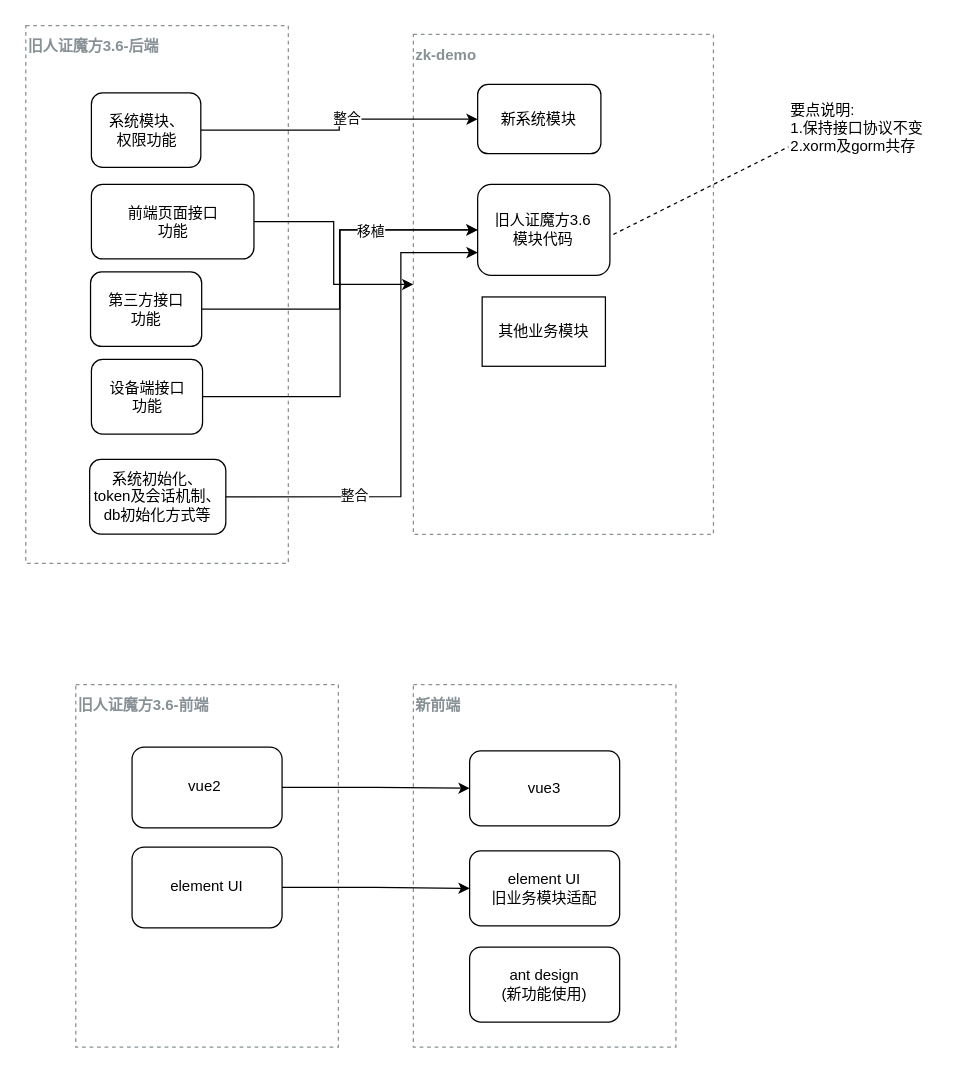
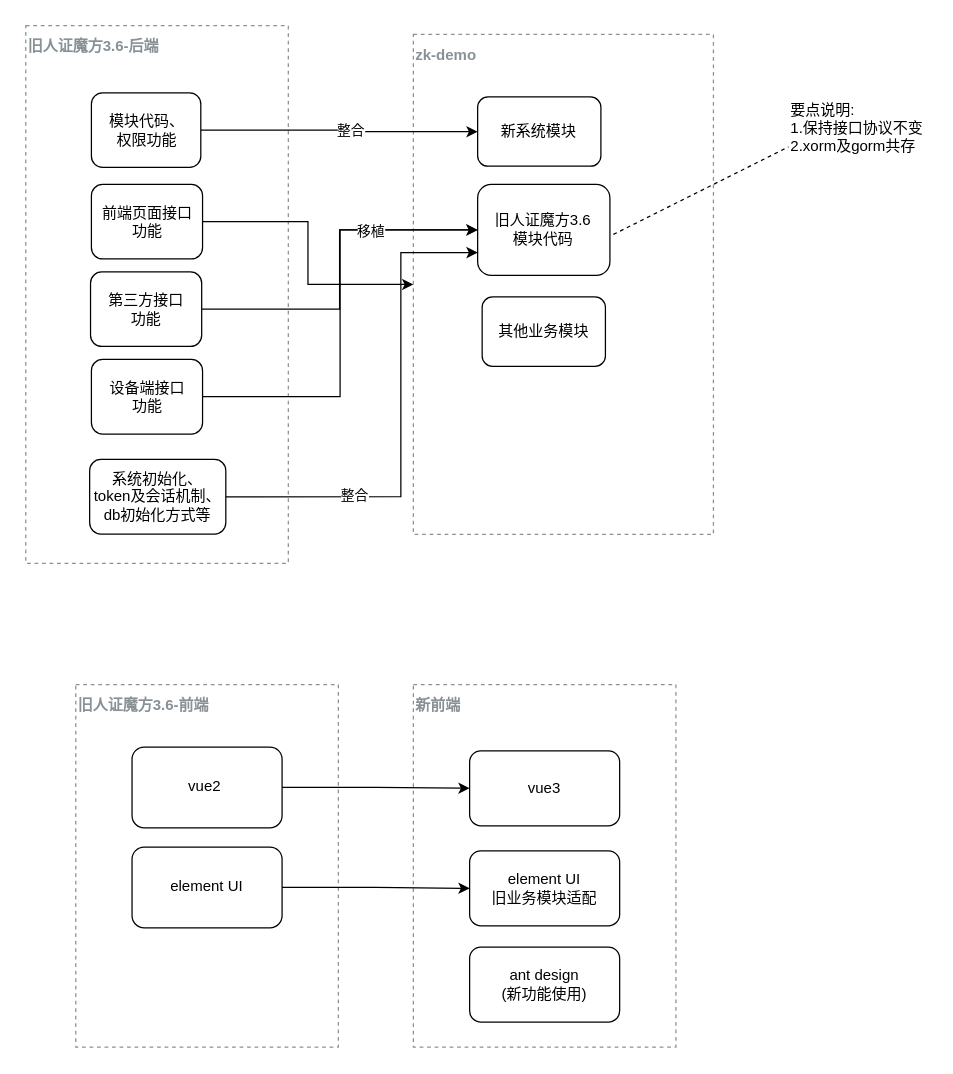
  <mxCell id="0" />
  <mxCell id="1" parent="0" />
  <mxCell id="2" value="" style="group;labelBorderColor=#000000;" vertex="1" connectable="0" parent="1"><mxGeometry x="330" y="27" width="240" height="400" as="geometry" /></mxCell>
  <mxCell id="3" value="zk-demo" style="outlineConnect=0;gradientColor=none;html=1;whiteSpace=wrap;fontSize=12;fontStyle=1;strokeColor=#879196;fillColor=none;verticalAlign=top;align=left;fontColor=#879196;dashed=1;spacingTop=3;labelBorderColor=none;" vertex="1" parent="2"><mxGeometry width="240" height="400" as="geometry" /></mxCell>
  <mxCell id="4" value="旧人证魔方3.6&lt;br&gt;模块代码" style="rounded=1;whiteSpace=wrap;html=1;" vertex="1" parent="2"><mxGeometry x="51.42" y="120" width="105.79" height="72.73" as="geometry" /></mxCell>
- <mxCell id="5" value="新系统模块" style="rounded=1;whiteSpace=wrap;html=1;" vertex="1" parent="2"><mxGeometry x="51.42" y="40" width="98.58" height="55.46" as="geometry" /></mxCell>
+ <mxCell id="5" value="新系统模块" style="rounded=1;whiteSpace=wrap;html=1;" vertex="1" parent="2"><mxGeometry x="51.42" y="50" width="98.58" height="55.46" as="geometry" /></mxCell>
  <mxCell id="6" value="" style="endArrow=none;dashed=1;html=1;rounded=0;entryX=0;entryY=1;entryDx=0;entryDy=0;" edge="1" parent="2" target="21"><mxGeometry width="50" height="50" relative="1" as="geometry"><mxPoint x="160" y="160" as="sourcePoint" /><mxPoint x="300" y="100" as="targetPoint" /></mxGeometry></mxCell>
- <mxCell id="7" value="其他业务模块" style="whiteSpace=wrap;html=1;rounded=0;" vertex="1" parent="2"><mxGeometry x="55.03" y="210" width="98.58" height="55.46" as="geometry" /></mxCell>
+ <mxCell id="7" value="其他业务模块" style="rounded=1;whiteSpace=wrap;html=1;" vertex="1" parent="2"><mxGeometry x="55.03" y="210" width="98.58" height="55.46" as="geometry" /></mxCell>
  <mxCell id="8" value="" style="group;align=left;fontStyle=1;labelBorderColor=default;" vertex="1" connectable="0" parent="1"><mxGeometry x="20" y="20" width="210" height="430" as="geometry" /></mxCell>
  <mxCell id="9" value="旧人证魔方3.6-后端" style="outlineConnect=0;gradientColor=none;html=1;whiteSpace=wrap;fontSize=12;fontStyle=1;strokeColor=#879196;fillColor=none;verticalAlign=top;align=left;fontColor=#879196;dashed=1;spacingTop=3;labelBorderColor=none;" vertex="1" parent="8"><mxGeometry width="210" height="430" as="geometry" /></mxCell>
- <mxCell id="10" value="系统模块、&lt;br&gt;权限功能" style="rounded=1;whiteSpace=wrap;html=1;" vertex="1" parent="8"><mxGeometry x="52.5" y="53.75" width="87.5" height="59.619" as="geometry" /></mxCell>
+ <mxCell id="10" value="模块代码、&lt;br&gt;权限功能" style="rounded=1;whiteSpace=wrap;html=1;" vertex="1" parent="8"><mxGeometry x="52.5" y="53.75" width="87.5" height="59.619" as="geometry" /></mxCell>
  <mxCell id="11" value="第三方接口&lt;br&gt;功能" style="rounded=1;whiteSpace=wrap;html=1;" vertex="1" parent="8"><mxGeometry x="51.8" y="197" width="88.9" height="59.619" as="geometry" /></mxCell>
  <mxCell id="12" value="设备端接口&lt;br&gt;功能" style="rounded=1;whiteSpace=wrap;html=1;" vertex="1" parent="8"><mxGeometry x="52.5" y="267" width="88.9" height="59.619" as="geometry" /></mxCell>
- <mxCell id="13" value="前端页面接口&lt;br&gt;功能" style="rounded=1;whiteSpace=wrap;html=1;" vertex="1" parent="8"><mxGeometry x="52.5" y="127.001" width="130" height="59.619" as="geometry" /></mxCell>
+ <mxCell id="13" value="前端页面接口&lt;br&gt;功能" style="rounded=1;whiteSpace=wrap;html=1;" vertex="1" parent="8"><mxGeometry x="52.5" y="127.001" width="88.9" height="59.619" as="geometry" /></mxCell>
  <mxCell id="14" value="系统初始化、&lt;br&gt;token及会话机制、&lt;br&gt;db初始化方式等" style="rounded=1;whiteSpace=wrap;html=1;" vertex="1" parent="8"><mxGeometry x="51.1" y="347" width="108.9" height="59.62" as="geometry" /></mxCell>
  <mxCell id="15" style="edgeStyle=orthogonalEdgeStyle;rounded=0;orthogonalLoop=1;jettySize=auto;html=1;exitX=1;exitY=0.5;exitDx=0;exitDy=0;" edge="1" parent="1" source="10" target="5"><mxGeometry relative="1" as="geometry" /></mxCell>
  <mxCell id="16" value="整合" style="edgeLabel;html=1;align=center;verticalAlign=middle;resizable=0;points=[];" vertex="1" connectable="0" parent="15"><mxGeometry x="0.089" y="1" relative="1" as="geometry"><mxPoint as="offset" /></mxGeometry></mxCell>
  <mxCell id="17" style="edgeStyle=orthogonalEdgeStyle;rounded=0;orthogonalLoop=1;jettySize=auto;html=1;exitX=1;exitY=0.5;exitDx=0;exitDy=0;" edge="1" parent="1" source="13" target="3"><mxGeometry relative="1" as="geometry" /></mxCell>
  <mxCell id="18" style="edgeStyle=orthogonalEdgeStyle;rounded=0;orthogonalLoop=1;jettySize=auto;html=1;exitX=1;exitY=0.5;exitDx=0;exitDy=0;" edge="1" parent="1" source="11" target="4"><mxGeometry relative="1" as="geometry" /></mxCell>
  <mxCell id="19" style="edgeStyle=orthogonalEdgeStyle;rounded=0;orthogonalLoop=1;jettySize=auto;html=1;exitX=1;exitY=0.5;exitDx=0;exitDy=0;entryX=0;entryY=0.5;entryDx=0;entryDy=0;" edge="1" parent="1" source="12" target="4"><mxGeometry relative="1" as="geometry" /></mxCell>
  <mxCell id="20" value="移植" style="edgeLabel;html=1;align=center;verticalAlign=middle;resizable=0;points=[];" vertex="1" connectable="0" parent="19"><mxGeometry x="0.512" y="-1" relative="1" as="geometry"><mxPoint as="offset" /></mxGeometry></mxCell>
  <mxCell id="21" value="要点说明:&lt;br&gt;1.保持接口协议不变&lt;br&gt;2.xorm及gorm共存" style="text;html=1;strokeColor=none;fillColor=none;align=left;verticalAlign=middle;whiteSpace=wrap;rounded=0;" vertex="1" parent="1"><mxGeometry x="630" y="87" width="110" height="30" as="geometry" /></mxCell>
  <mxCell id="22" style="edgeStyle=orthogonalEdgeStyle;rounded=0;orthogonalLoop=1;jettySize=auto;html=1;exitX=1;exitY=0.5;exitDx=0;exitDy=0;entryX=0;entryY=0.75;entryDx=0;entryDy=0;" edge="1" parent="1" source="14" target="4"><mxGeometry relative="1" as="geometry"><Array as="points"><mxPoint x="320" y="397" /><mxPoint x="320" y="202" /></Array></mxGeometry></mxCell>
  <mxCell id="23" value="整合" style="edgeLabel;html=1;align=center;verticalAlign=middle;resizable=0;points=[];" vertex="1" connectable="0" parent="22"><mxGeometry x="-0.48" y="1" relative="1" as="geometry"><mxPoint as="offset" /></mxGeometry></mxCell>
  <mxCell id="24" value="" style="group;align=left;fontStyle=1;labelBorderColor=default;" vertex="1" connectable="0" parent="1"><mxGeometry x="60" y="547" width="210" height="290" as="geometry" /></mxCell>
  <mxCell id="25" value="旧人证魔方3.6-前端" style="outlineConnect=0;gradientColor=none;html=1;whiteSpace=wrap;fontSize=12;fontStyle=1;strokeColor=#879196;fillColor=none;verticalAlign=top;align=left;fontColor=#879196;dashed=1;spacingTop=3;labelBorderColor=none;" vertex="1" parent="24"><mxGeometry width="210" height="290" as="geometry" /></mxCell>
  <mxCell id="26" value="vue2&amp;nbsp;" style="rounded=1;whiteSpace=wrap;html=1;labelBorderColor=none;align=center;" vertex="1" parent="24"><mxGeometry x="45" y="50" width="120" height="64.55" as="geometry" /></mxCell>
  <mxCell id="27" value="element UI" style="rounded=1;whiteSpace=wrap;html=1;labelBorderColor=none;align=center;" vertex="1" parent="24"><mxGeometry x="45" y="130" width="120" height="64.55" as="geometry" /></mxCell>
  <mxCell id="28" value="" style="group;align=left;fontStyle=1;labelBorderColor=default;" vertex="1" connectable="0" parent="1"><mxGeometry x="330" y="547" width="210" height="290" as="geometry" /></mxCell>
  <mxCell id="29" value="新前端" style="outlineConnect=0;gradientColor=none;html=1;whiteSpace=wrap;fontSize=12;fontStyle=1;strokeColor=#879196;fillColor=none;verticalAlign=top;align=left;fontColor=#879196;dashed=1;spacingTop=3;labelBorderColor=none;" vertex="1" parent="28"><mxGeometry width="210" height="290" as="geometry" /></mxCell>
  <mxCell id="30" value="vue3" style="rounded=1;whiteSpace=wrap;html=1;labelBorderColor=none;align=center;" vertex="1" parent="28"><mxGeometry x="45" y="53" width="120" height="60" as="geometry" /></mxCell>
  <mxCell id="31" value="element UI&lt;br&gt;旧业务模块适配" style="rounded=1;whiteSpace=wrap;html=1;labelBorderColor=none;align=center;" vertex="1" parent="28"><mxGeometry x="45" y="133" width="120" height="60" as="geometry" /></mxCell>
  <mxCell id="32" value="ant design&lt;br&gt;(新功能使用)" style="rounded=1;whiteSpace=wrap;html=1;labelBorderColor=none;align=center;" vertex="1" parent="28"><mxGeometry x="45" y="210" width="120" height="60" as="geometry" /></mxCell>
  <mxCell id="33" value="" style="edgeStyle=orthogonalEdgeStyle;rounded=0;orthogonalLoop=1;jettySize=auto;html=1;exitX=1;exitY=0.5;exitDx=0;exitDy=0;entryX=0;entryY=0.5;entryDx=0;entryDy=0;" edge="1" parent="1" source="26" target="30"><mxGeometry relative="1" as="geometry" /></mxCell>
  <mxCell id="34" style="edgeStyle=orthogonalEdgeStyle;rounded=0;orthogonalLoop=1;jettySize=auto;html=1;exitX=1;exitY=0.5;exitDx=0;exitDy=0;entryX=0;entryY=0.5;entryDx=0;entryDy=0;" edge="1" parent="1" source="27" target="31"><mxGeometry relative="1" as="geometry" /></mxCell>
